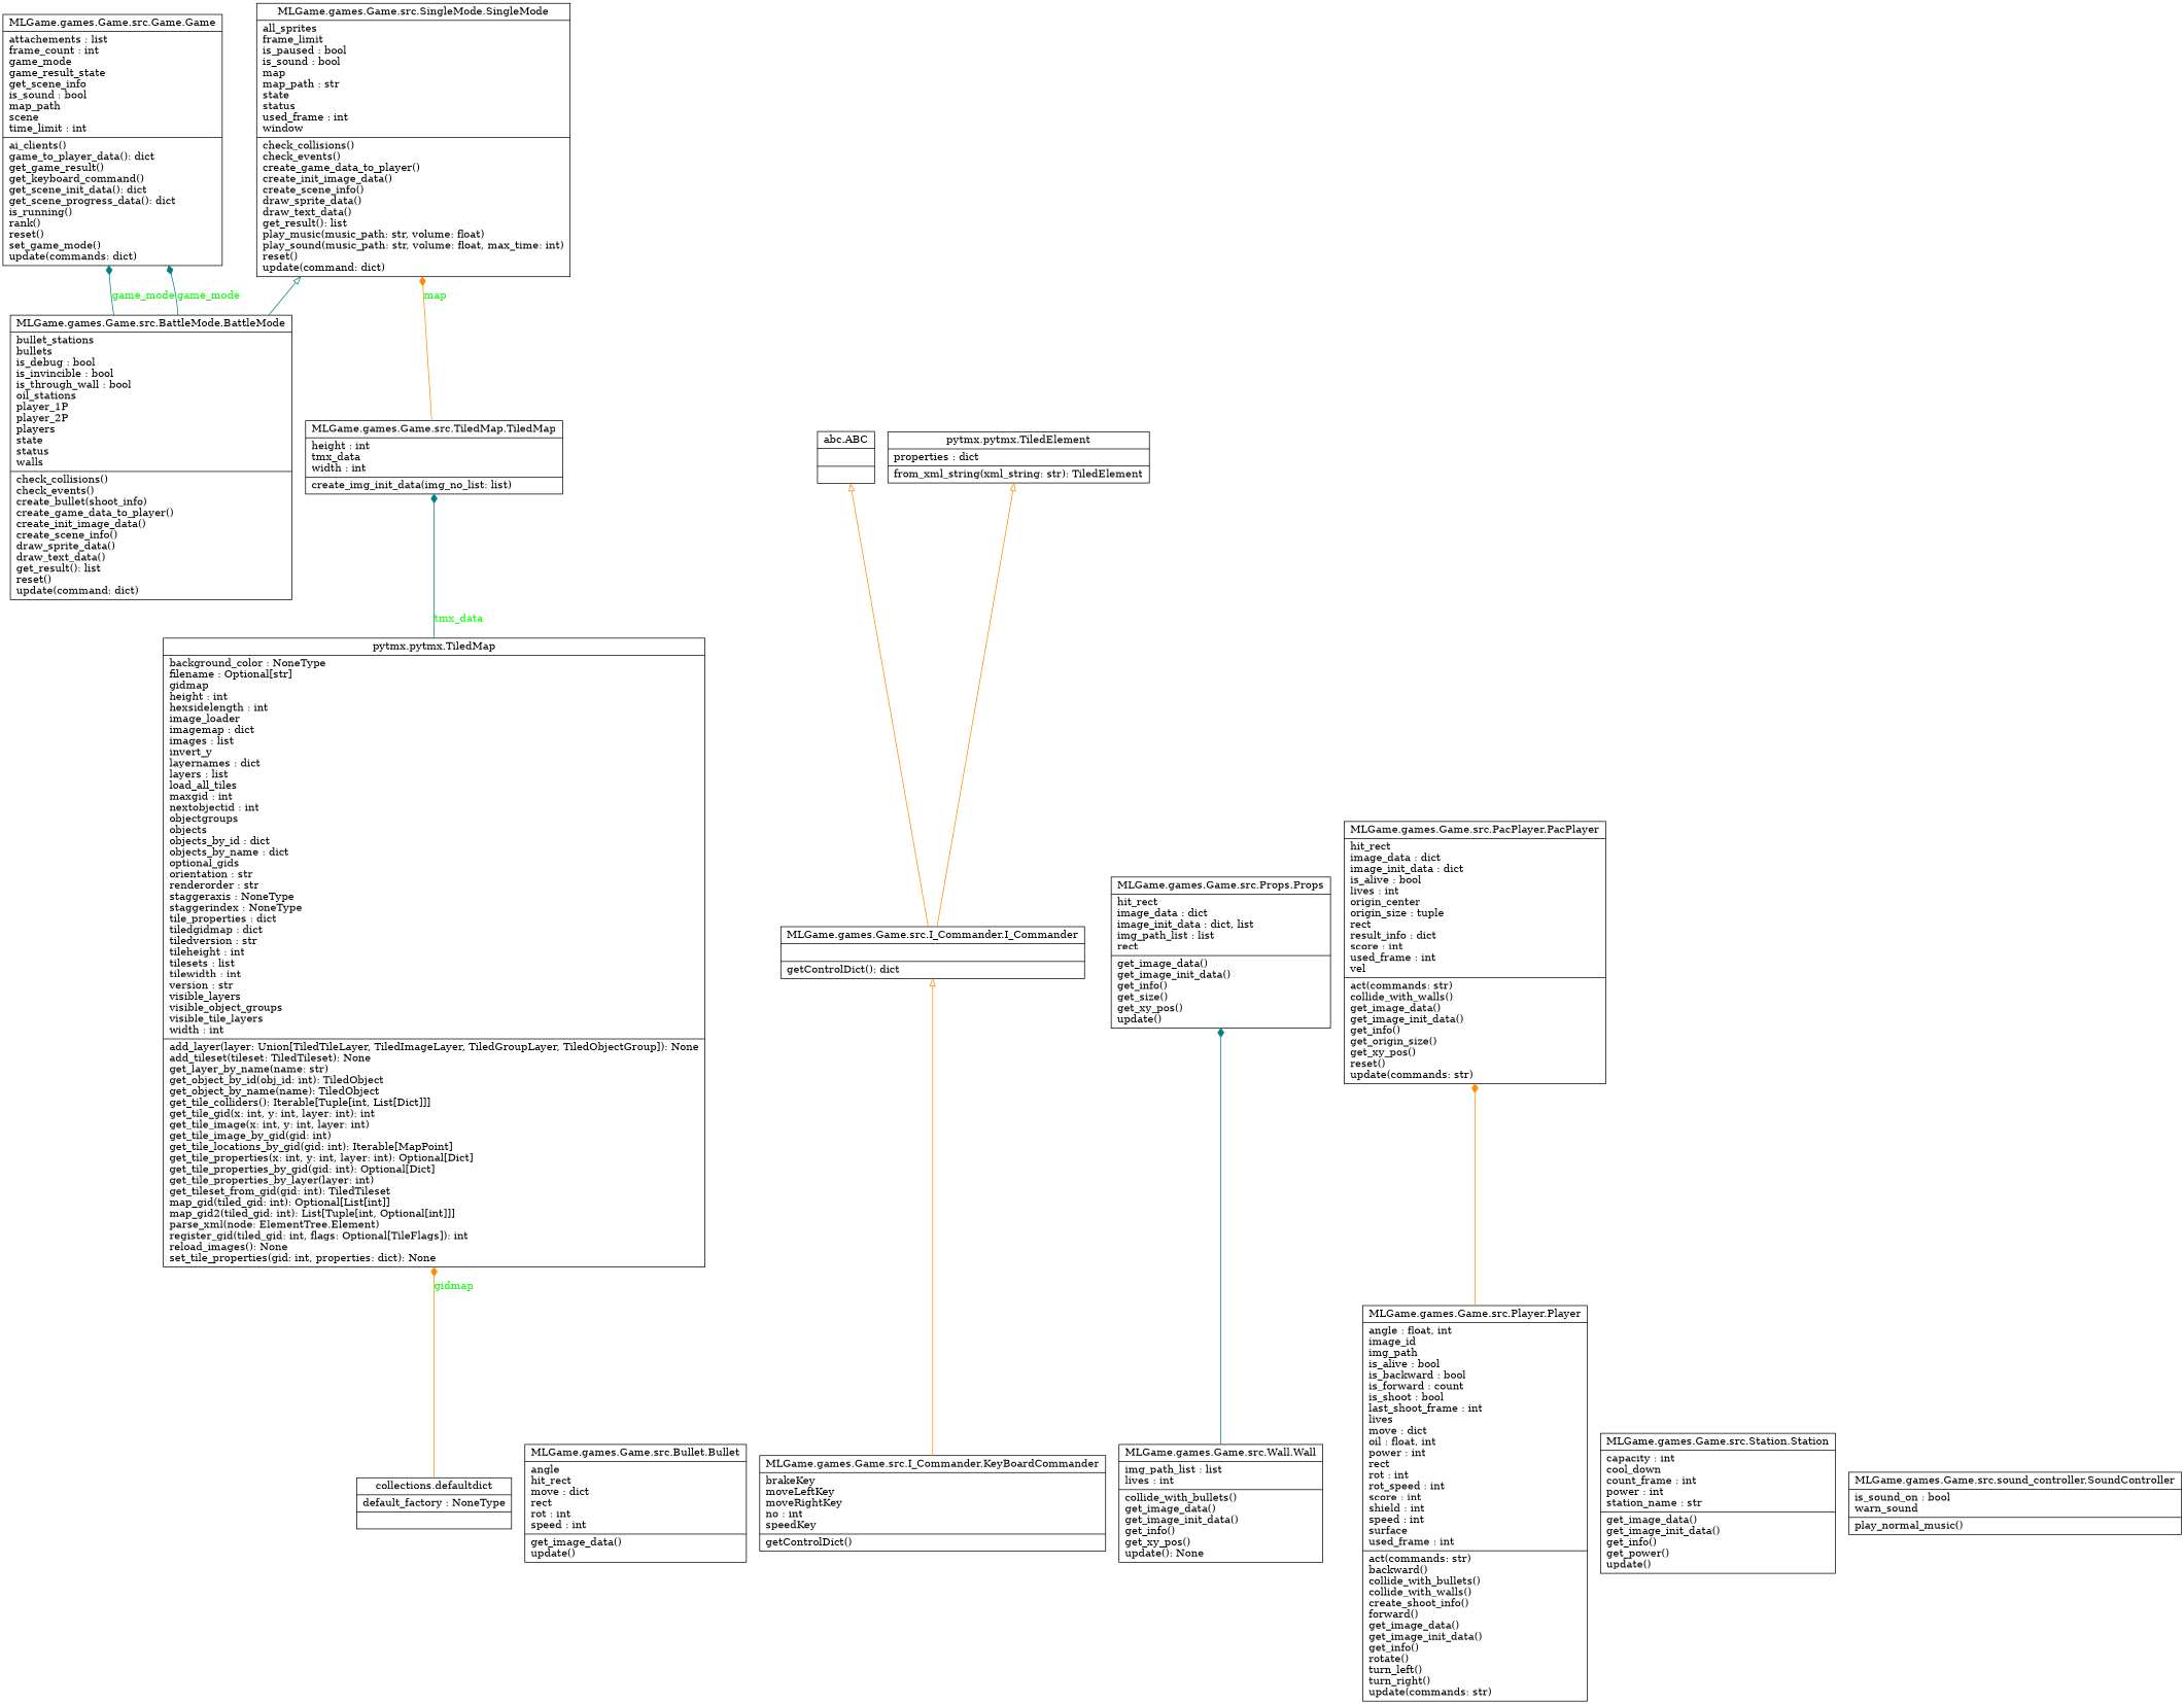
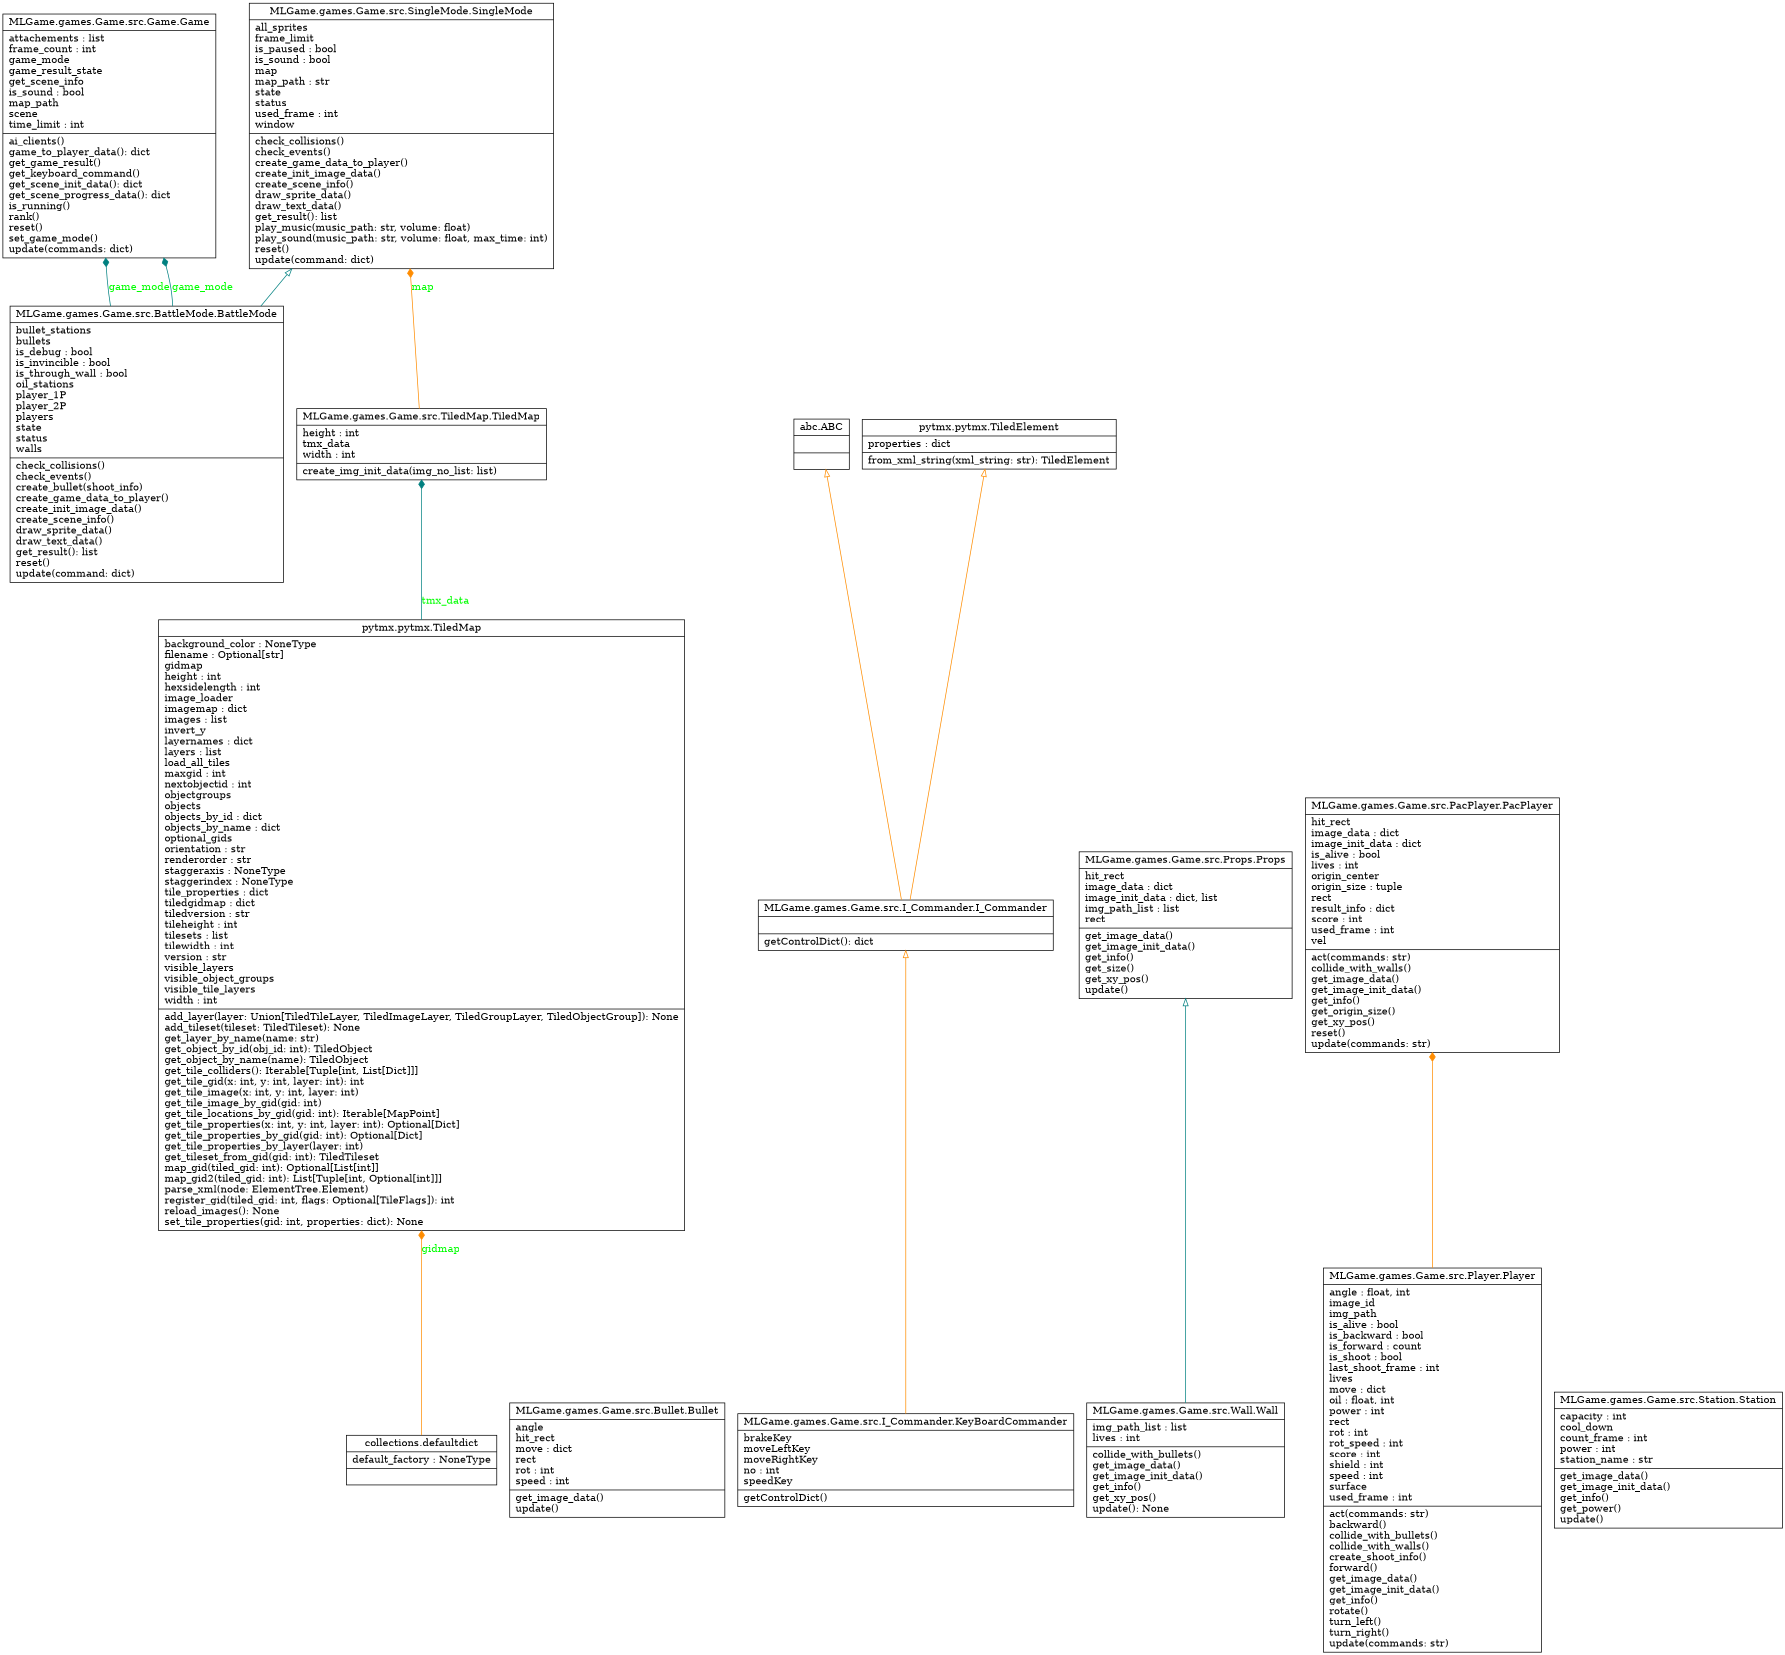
  digraph {
    rankdir=BT
    node [color=black fontcolor=black shape=record style=solid]
    edge [arrowhead=diamond arrowtail=none color=darkorange]
    n1 [label="{MLGame.games.Game.src.BattleMode.BattleMode|bullet_stations\lbullets\lis_debug : bool\lis_invincible : bool\lis_through_wall : bool\loil_stations\lplayer_1P\lplayer_2P\lplayers\lstate\lstatus\lwalls\l|check_collisions()\lcheck_events()\lcreate_bullet(shoot_info)\lcreate_game_data_to_player()\lcreate_init_image_data()\lcreate_scene_info()\ldraw_sprite_data()\ldraw_text_data()\lget_result(): list\lreset()\lupdate(command: dict)\l}"]
    n2 [label="{MLGame.games.Game.src.SingleMode.SingleMode|all_sprites\lframe_limit\lis_paused : bool\lis_sound : bool\lmap\lmap_path : str\lstate\lstatus\lused_frame : int\lwindow\l|check_collisions()\lcheck_events()\lcreate_game_data_to_player()\lcreate_init_image_data()\lcreate_scene_info()\ldraw_sprite_data()\ldraw_text_data()\lget_result(): list\lplay_music(music_path: str, volume: float)\lplay_sound(music_path: str, volume: float, max_time: int)\lreset()\lupdate(command: dict)\l}"]
    n3 [label="{MLGame.games.Game.src.Game.Game|attachements : list\lframe_count : int\lgame_mode\lgame_result_state\lget_scene_info\lis_sound : bool\lmap_path\lscene\ltime_limit : int\l|ai_clients()\lgame_to_player_data(): dict\lget_game_result()\lget_keyboard_command()\lget_scene_init_data(): dict\lget_scene_progress_data(): dict\lis_running()\lrank()\lreset()\lset_game_mode()\lupdate(commands: dict)\l}"]
    n4 [label="{MLGame.games.Game.src.Bullet.Bullet|angle\lhit_rect\lmove : dict\lrect\lrot : int\lspeed : int\l|get_image_data()\lupdate()\l}"]
    n5 [label="{MLGame.games.Game.src.I_Commander.I_Commander|\l|getControlDict(): dict\l}"]
    n6 [label="{abc.ABC|\l|}"]
    n7 [label="{pytmx.pytmx.TiledElement|properties : dict\l|from_xml_string(xml_string: str): TiledElement\l}"]
    n8 [label="{MLGame.games.Game.src.I_Commander.KeyBoardCommander|brakeKey\lmoveLeftKey\lmoveRightKey\lno : int\lspeedKey\l|getControlDict()\l}"]
    n9 [label="{MLGame.games.Game.src.Wall.Wall|img_path_list : list\llives : int\l|collide_with_bullets()\lget_image_data()\lget_image_init_data()\lget_info()\lget_xy_pos()\lupdate(): None\l}"]
    n10 [label="{MLGame.games.Game.src.Props.Props|hit_rect\limage_data : dict\limage_init_data : dict, list\limg_path_list : list\lrect\l|get_image_data()\lget_image_init_data()\lget_info()\lget_size()\lget_xy_pos()\lupdate()\l}"]
    n11 [label="{MLGame.games.Game.src.PacPlayer.PacPlayer|hit_rect\limage_data : dict\limage_init_data : dict\lis_alive : bool\llives : int\lorigin_center\lorigin_size : tuple\lrect\lresult_info : dict\lscore : int\lused_frame : int\lvel\l|act(commands: str)\lcollide_with_walls()\lget_image_data()\lget_image_init_data()\lget_info()\lget_origin_size()\lget_xy_pos()\lreset()\lupdate(commands: str)\l}"]
    n12 [label="{MLGame.games.Game.src.Station.Station|capacity : int\lcool_down\lcount_frame : int\lpower : int\lstation_name : str\l|get_image_data()\lget_image_init_data()\lget_info()\lget_power()\lupdate()\l}"]
    n13 [label="{MLGame.games.Game.src.TiledMap.TiledMap|height : int\ltmx_data\lwidth : int\l|create_img_init_data(img_no_list: list)\l}"]
    n14 [label="{MLGame.games.Game.src.Player.Player|angle : float, int\limage_id\limg_path\lis_alive : bool\lis_backward : bool\lis_forward : count\lis_shoot : bool\llast_shoot_frame : int\llives\lmove : dict\loil : float, int\lpower : int\lrect\lrot : int\lrot_speed : int\lscore : int\lshield : int\lspeed : int\lsurface\lused_frame : int\l|act(commands: str)\lbackward()\lcollide_with_bullets()\lcollide_with_walls()\lcreate_shoot_info()\lforward()\lget_image_data()\lget_image_init_data()\lget_info()\lrotate()\lturn_left()\lturn_right()\lupdate(commands: str)\l}"]
-   n15 [label="{MLGame.games.Game.src.sound_controller.SoundController|is_sound_on : bool\lwarn_sound\l|play_normal_music()\l}"]
    n16 [label="{collections.defaultdict|default_factory : NoneType\l|}"]
    n17 [label="{pytmx.pytmx.TiledMap|background_color : NoneType\lfilename : Optional[str]\lgidmap\lheight : int\lhexsidelength : int\limage_loader\limagemap : dict\limages : list\linvert_y\llayernames : dict\llayers : list\lload_all_tiles\lmaxgid : int\lnextobjectid : int\lobjectgroups\lobjects\lobjects_by_id : dict\lobjects_by_name : dict\loptional_gids\lorientation : str\lrenderorder : str\lstaggeraxis : NoneType\lstaggerindex : NoneType\ltile_properties : dict\ltiledgidmap : dict\ltiledversion : str\ltileheight : int\ltilesets : list\ltilewidth : int\lversion : str\lvisible_layers\lvisible_object_groups\lvisible_tile_layers\lwidth : int\l|add_layer(layer: Union[TiledTileLayer, TiledImageLayer, TiledGroupLayer, TiledObjectGroup]): None\ladd_tileset(tileset: TiledTileset): None\lget_layer_by_name(name: str)\lget_object_by_id(obj_id: int): TiledObject\lget_object_by_name(name): TiledObject\lget_tile_colliders(): Iterable[Tuple[int, List[Dict]]]\lget_tile_gid(x: int, y: int, layer: int): int\lget_tile_image(x: int, y: int, layer: int)\lget_tile_image_by_gid(gid: int)\lget_tile_locations_by_gid(gid: int): Iterable[MapPoint]\lget_tile_properties(x: int, y: int, layer: int): Optional[Dict]\lget_tile_properties_by_gid(gid: int): Optional[Dict]\lget_tile_properties_by_layer(layer: int)\lget_tileset_from_gid(gid: int): TiledTileset\lmap_gid(tiled_gid: int): Optional[List[int]]\lmap_gid2(tiled_gid: int): List[Tuple[int, Optional[int]]]\lparse_xml(node: ElementTree.Element)\lregister_gid(tiled_gid: int, flags: Optional[TileFlags]): int\lreload_images(): None\lset_tile_properties(gid: int, properties: dict): None\l}"]
    n1 -> n2 [arrowhead=empty color=teal]
    n1 -> n3 [color=teal fontcolor=green label=game_mode style=solid]
    n1 -> n3 [color=teal fontcolor=green label=game_mode style=solid]
    n5 -> n6 [arrowhead=empty]
    n5 -> n7 [arrowhead=empty]
    n8 -> n5 [arrowhead=empty]
-   n9 -> n10 [color=teal]
+   n9 -> n10 [arrowhead=empty color=teal]
    n13 -> n2 [fontcolor=green label=map style=solid]
    n14 -> n11
    n16 -> n17 [fontcolor=green label=gidmap style=solid]
    n17 -> n13 [color=teal fontcolor=green label=tmx_data style=solid]
  }
